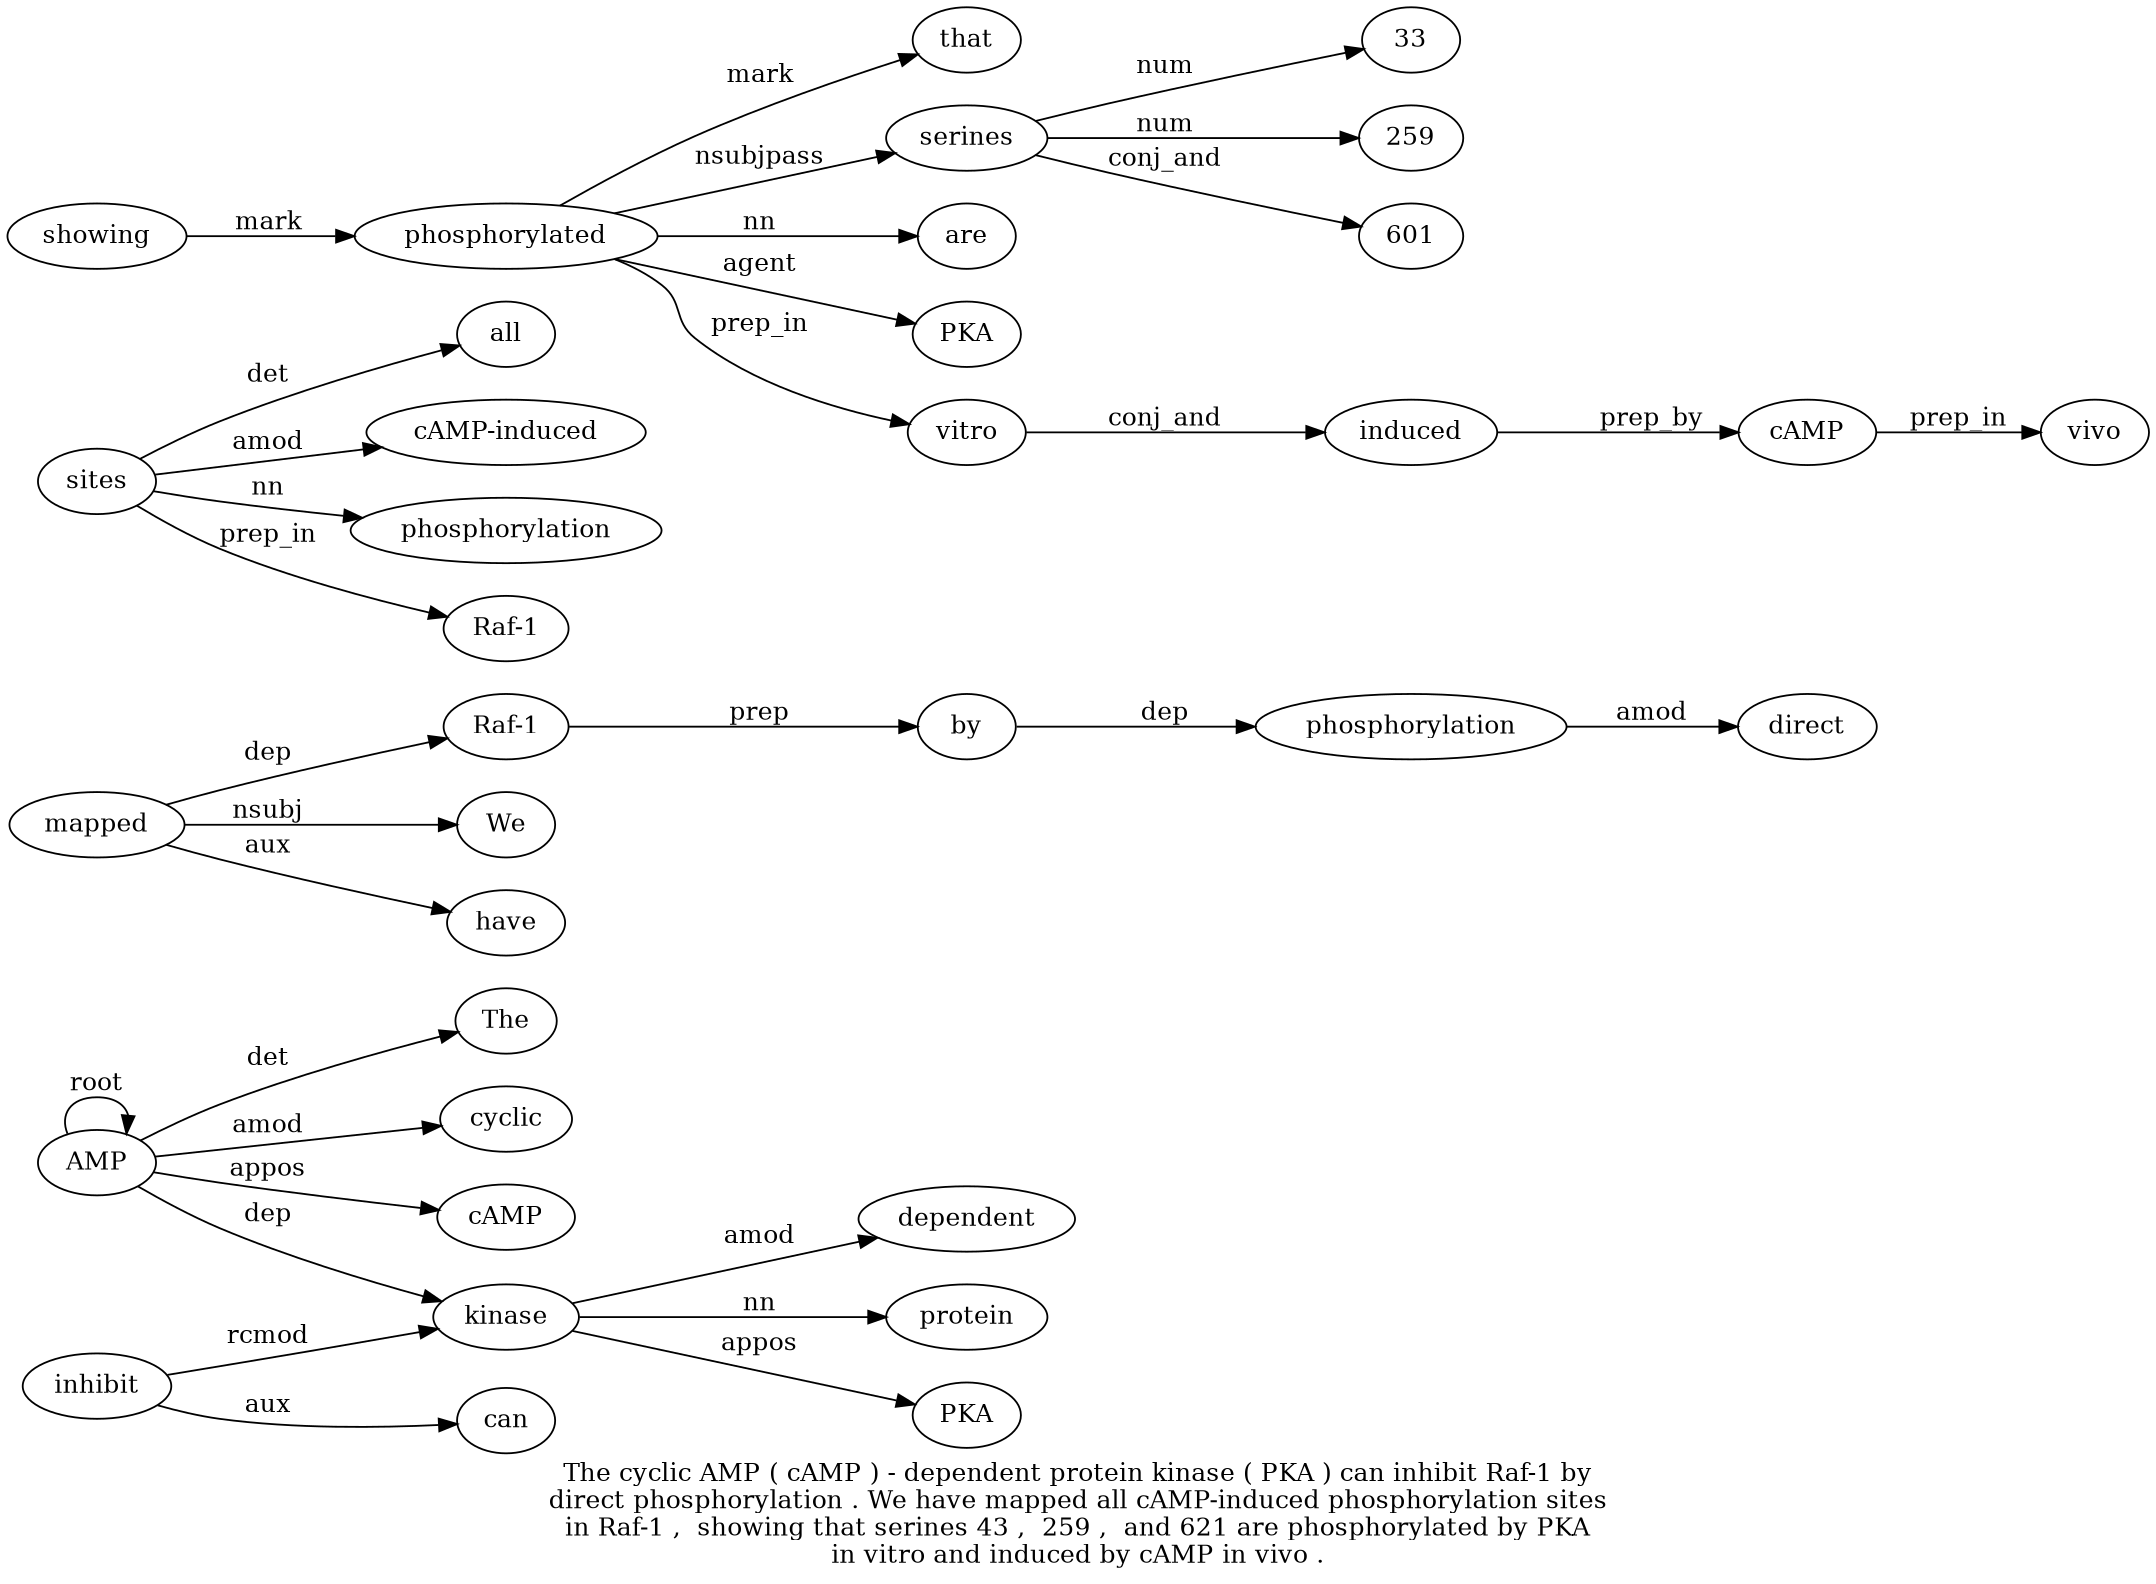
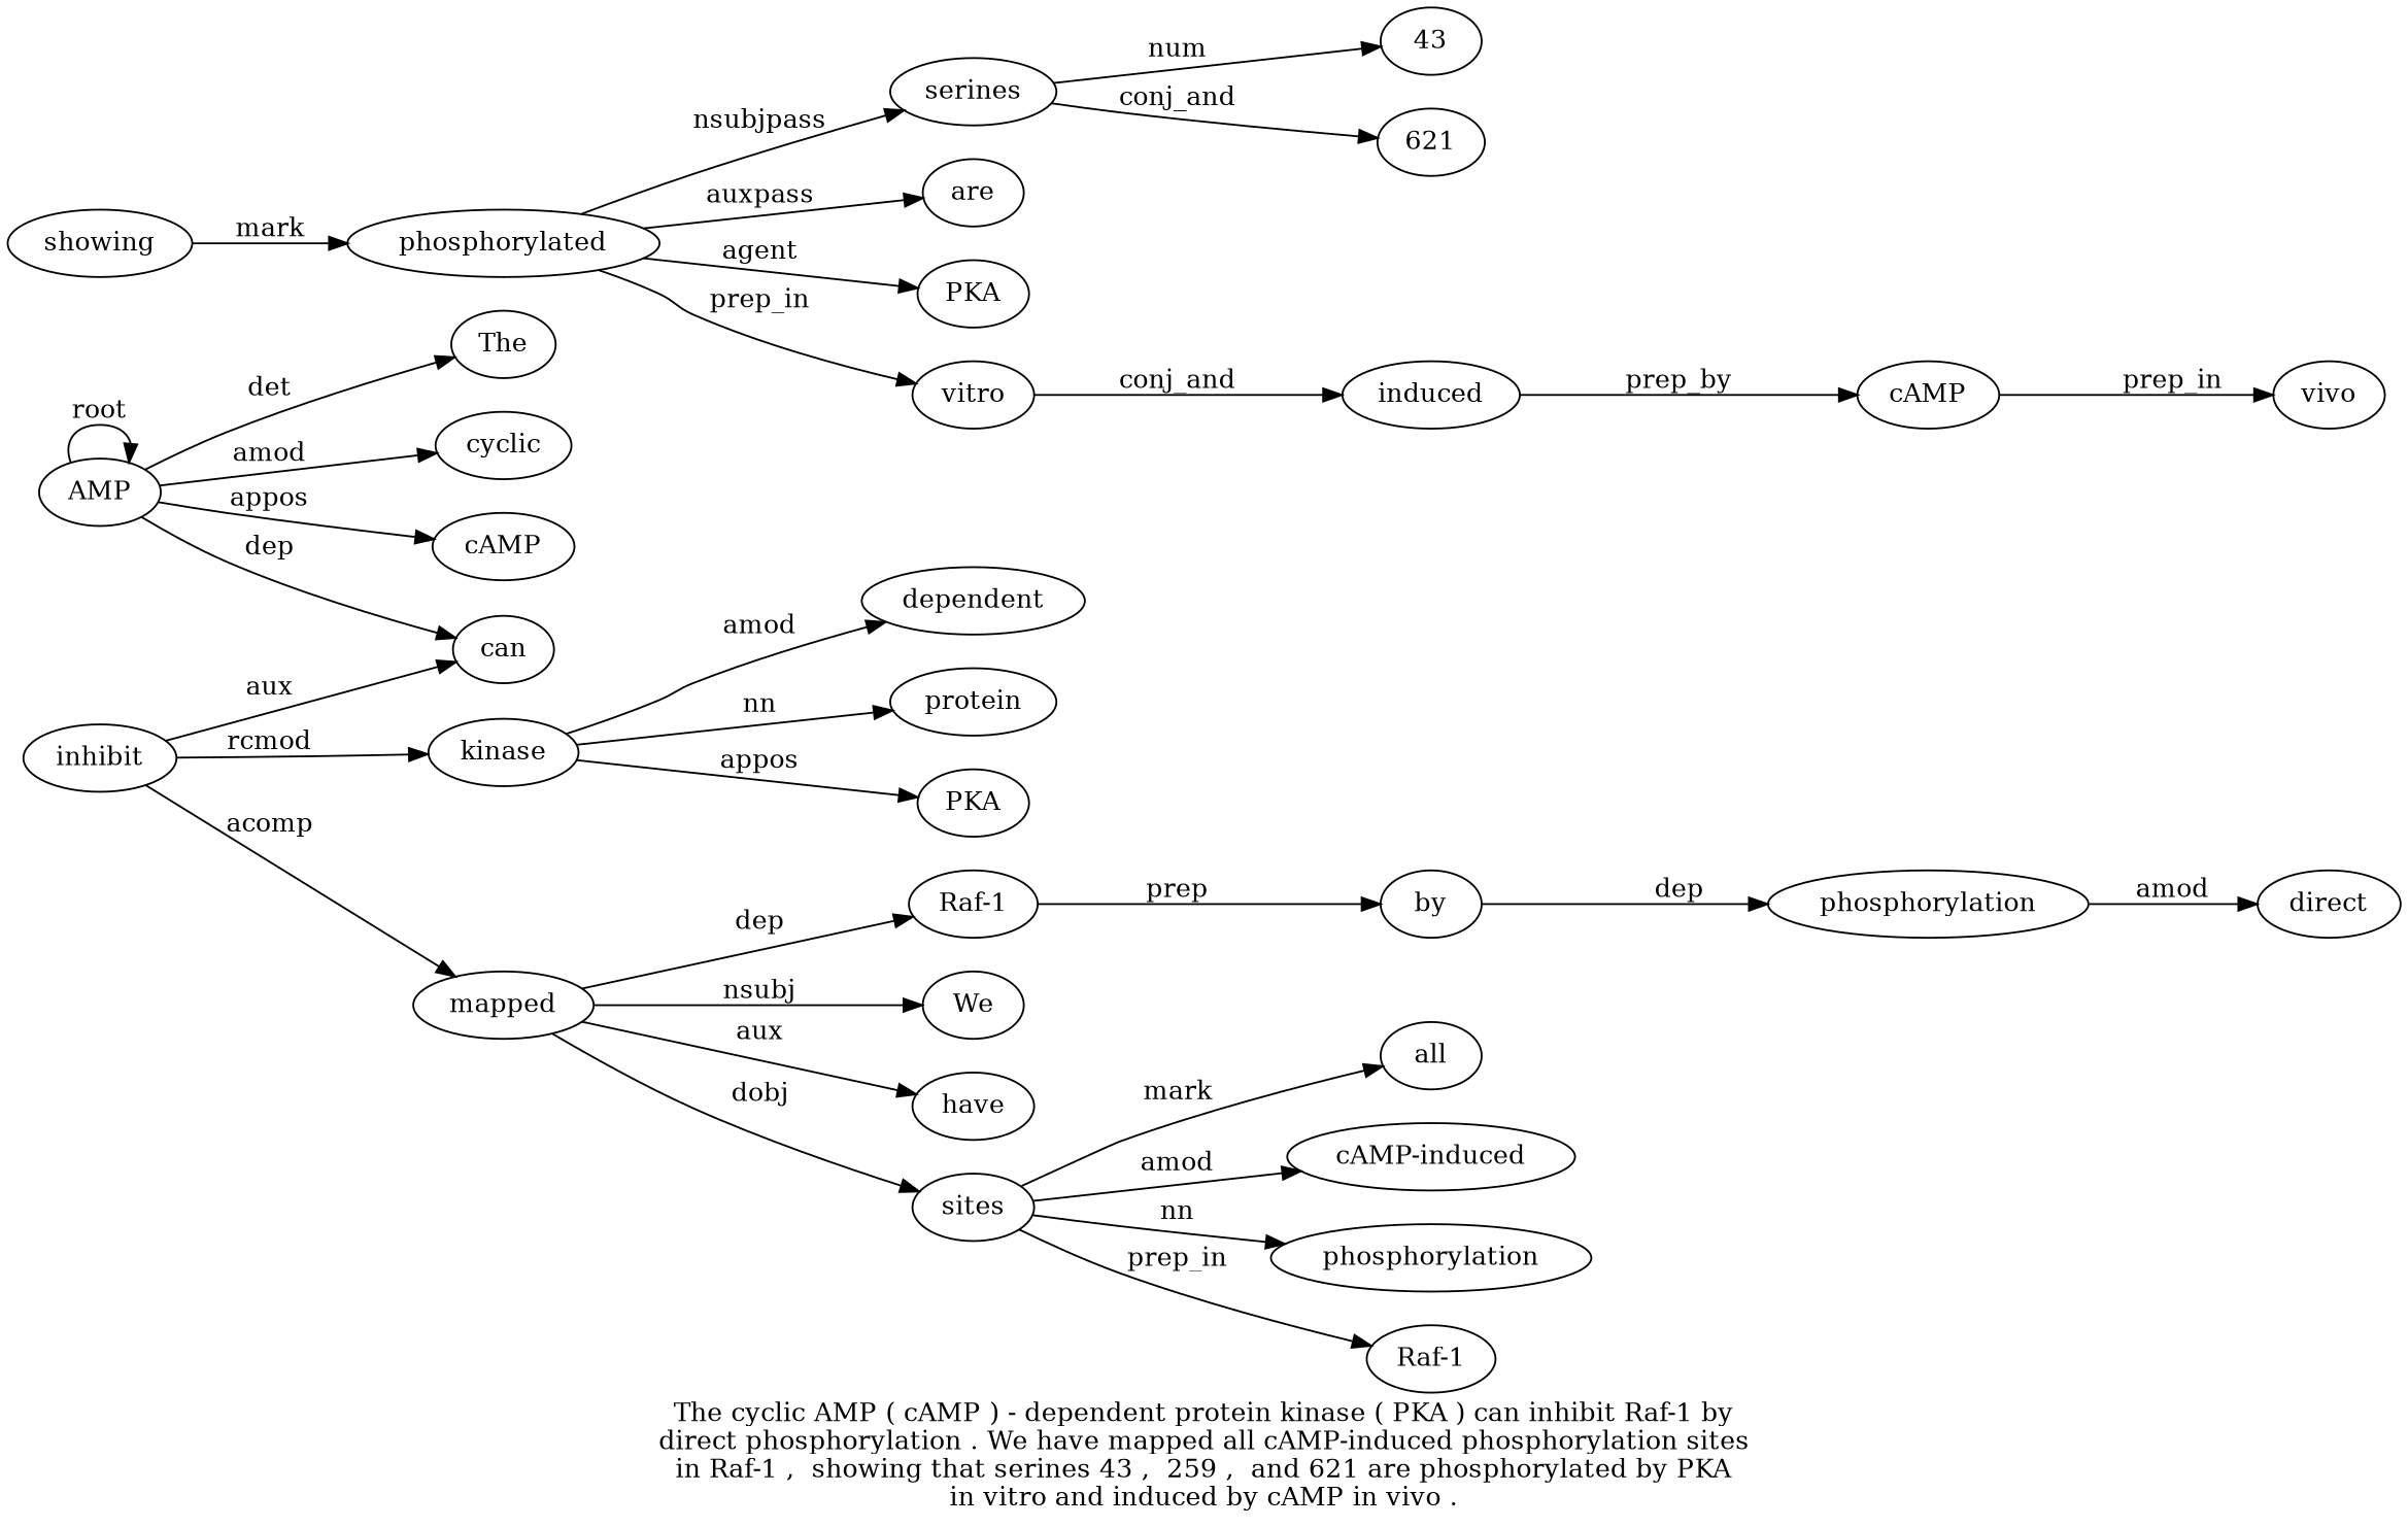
  digraph {
    fontname="DejaVu Serif"
    label="The cyclic AMP ( cAMP ) - dependent protein kinase ( PKA ) can inhibit Raf-1 by\ndirect phosphorylation . We have mapped all cAMP-induced phosphorylation sites\nin Raf-1 ,  showing that serines 43 ,  259 ,  and 621 are phosphorylated by PKA\nin vitro and induced by cAMP in vivo ."
    rankdir=LR
    node [fillcolor=white fontname="DejaVu Serif" style=filled]
    edge [fontname="DejaVu Serif"]
    n1 [label=AMP]
    n2 [label=The]
    n3 [label=cyclic]
    n4 [label=cAMP]
    n5 [label=kinase]
    n6 [label=dependent]
    n7 [label=protein]
    n8 [label=PKA]
    n9 [label=inhibit]
    n10 [label=can]
    n11 [label=mapped]
    n12 [label="Raf-1"]
    n13 [label=We]
    n14 [label=have]
    n15 [label=sites]
    n16 [label=by]
    n17 [label=all]
    n18 [label="cAMP-induced"]
    n19 [label=phosphorylation]
    n20 [label="Raf-1"]
    n21 [label=showing]
    n22 [label=phosphorylated]
    n23 [label=phosphorylation]
    n24 [label=direct]
-   n25 [label=that]
    n26 [label=serines]
    n27 [label=are]
    n28 [label=PKA]
    n29 [label=vitro]
-   n30 [label=33]
-   n31 [label=259]
-   n32 [label=601]
+   n30 [label=43]
+   n32 [label=621]
    n33 [label=induced]
    n34 [label=cAMP]
    n35 [label=vivo]
    n1 -> n1 [label=root]
    n1 -> n2 [label=det]
    n1 -> n3 [label=amod]
    n1 -> n4 [label=appos]
-   n1 -> n5 [label=dep]
+   n1 -> n10 [label=dep]
    n5 -> n6 [label=amod]
    n5 -> n7 [label=nn]
    n5 -> n8 [label=appos]
    n9 -> n5 [label=rcmod]
    n9 -> n10 [label=aux]
+   n9 -> n11 [label=acomp]
    n11 -> n12 [label=dep]
    n11 -> n13 [label=nsubj]
    n11 -> n14 [label=aux]
+   n11 -> n15 [label=dobj]
    n12 -> n16 [label=prep]
-   n15 -> n17 [label=det]
+   n15 -> n17 [label=mark]
    n15 -> n18 [label=amod]
    n15 -> n19 [label=nn]
    n15 -> n20 [label=prep_in]
    n16 -> n23 [label=dep]
    n21 -> n22 [label=mark]
-   n22 -> n25 [label=mark]
    n22 -> n26 [label=nsubjpass]
-   n22 -> n27 [label=nn]
+   n22 -> n27 [label=auxpass]
    n22 -> n28 [label=agent]
    n22 -> n29 [label=prep_in]
    n23 -> n24 [label=amod]
    n26 -> n30 [label=num]
-   n26 -> n31 [label=num]
    n26 -> n32 [label=conj_and]
    n29 -> n33 [label=conj_and]
    n33 -> n34 [label=prep_by]
    n34 -> n35 [label=prep_in]
  }
